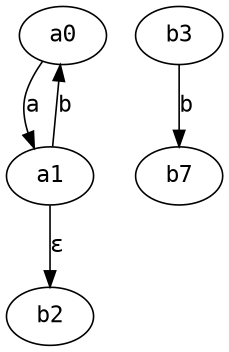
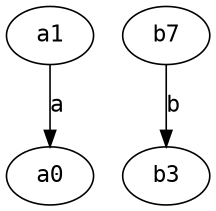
  digraph {
    fontname="DejaVu Sans Mono"
    node [fontname="DejaVu Sans Mono"]
    edge [fontname="DejaVu Sans Mono"]
    a0
    a1
-   b2
    n4 [label=b7]
    b3
-   a0 -> a1 [label=a]
-   a1 -> a0 [label=b]
-   a1 -> b2 [label="ε"]
-   b3 -> n4 [label=b]
+   a1 -> a0 [label=a]
+   n4 -> b3 [label=b]
  }
